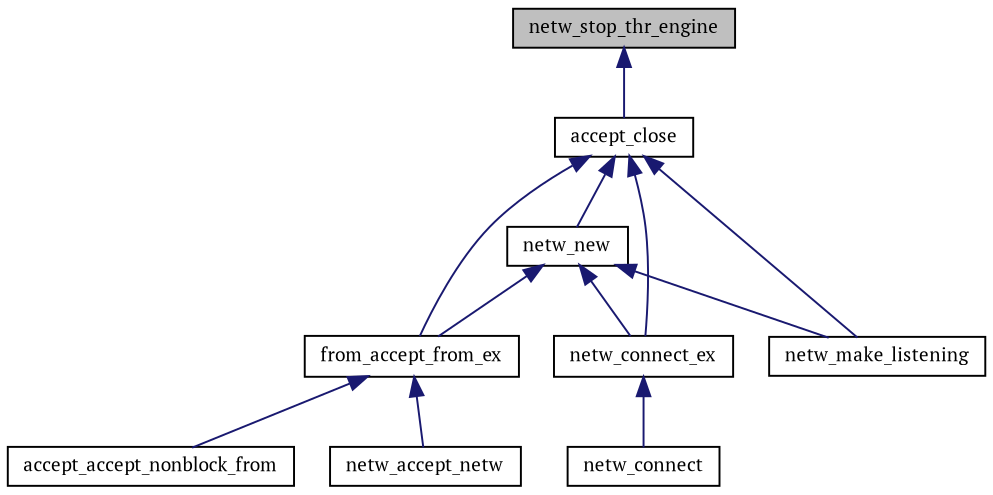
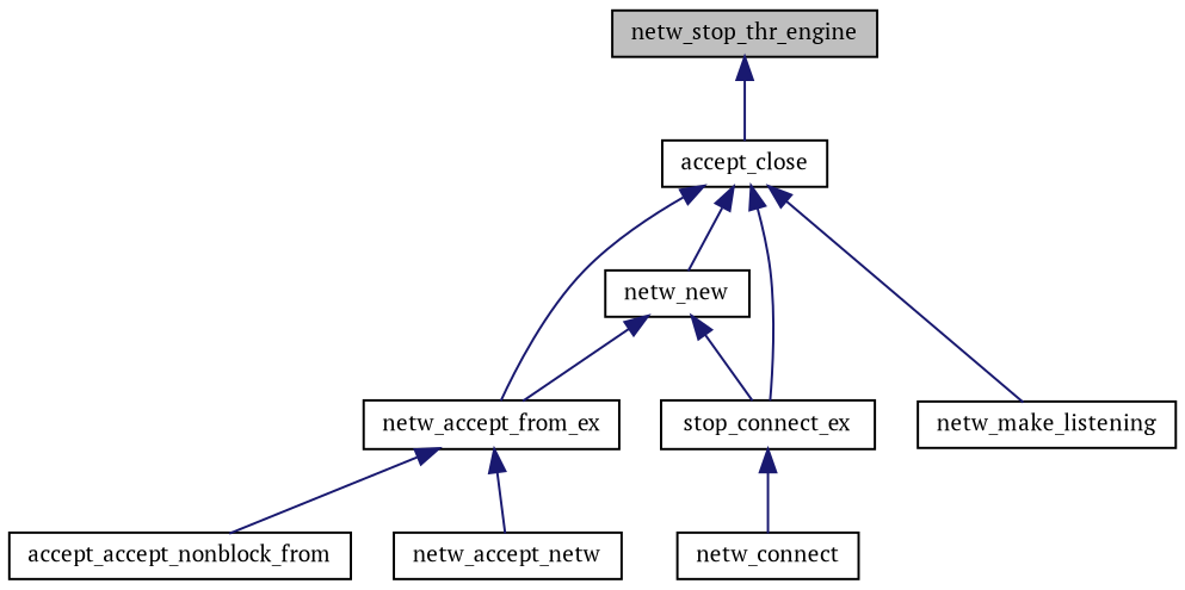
  digraph {
    fontname="PT Serif"
    rankdir=TB
    node [color=black fillcolor=white fontname="PT Serif" fontsize=10 shape=record style=filled]
    edge [color=midnightblue dir=back fontname="PT Serif" fontsize=10 labelfontname=Helvetica labelfontsize=10 style=solid]
    n1 [fillcolor=grey75 fontcolor=black height=0.2 label=netw_stop_thr_engine width=0.4]
    n2 [height=0.2 label=accept_close width=0.4]
-   n3 [height=0.2 label=from_accept_from_ex width=0.4]
-   n4 [height=0.2 label=netw_connect_ex width=0.4]
+   n3 [height=0.2 label=netw_accept_from_ex width=0.4]
+   n4 [height=0.2 label=stop_connect_ex width=0.4]
    n5 [height=0.2 label=netw_make_listening width=0.4]
    n6 [height=0.2 label=netw_new width=0.4]
    n7 [height=0.2 label=netw_accept_netw width=0.4]
    n8 [height=0.2 label=accept_accept_nonblock_from width=0.4]
    n9 [height=0.2 label=netw_connect width=0.4]
    n1 -> n2
    n2 -> n3
    n2 -> n4
    n2 -> n5
    n2 -> n6
    n3 -> n7
    n3 -> n8
    n4 -> n9
    n6 -> n3
    n6 -> n4
-   n6 -> n5
  }
